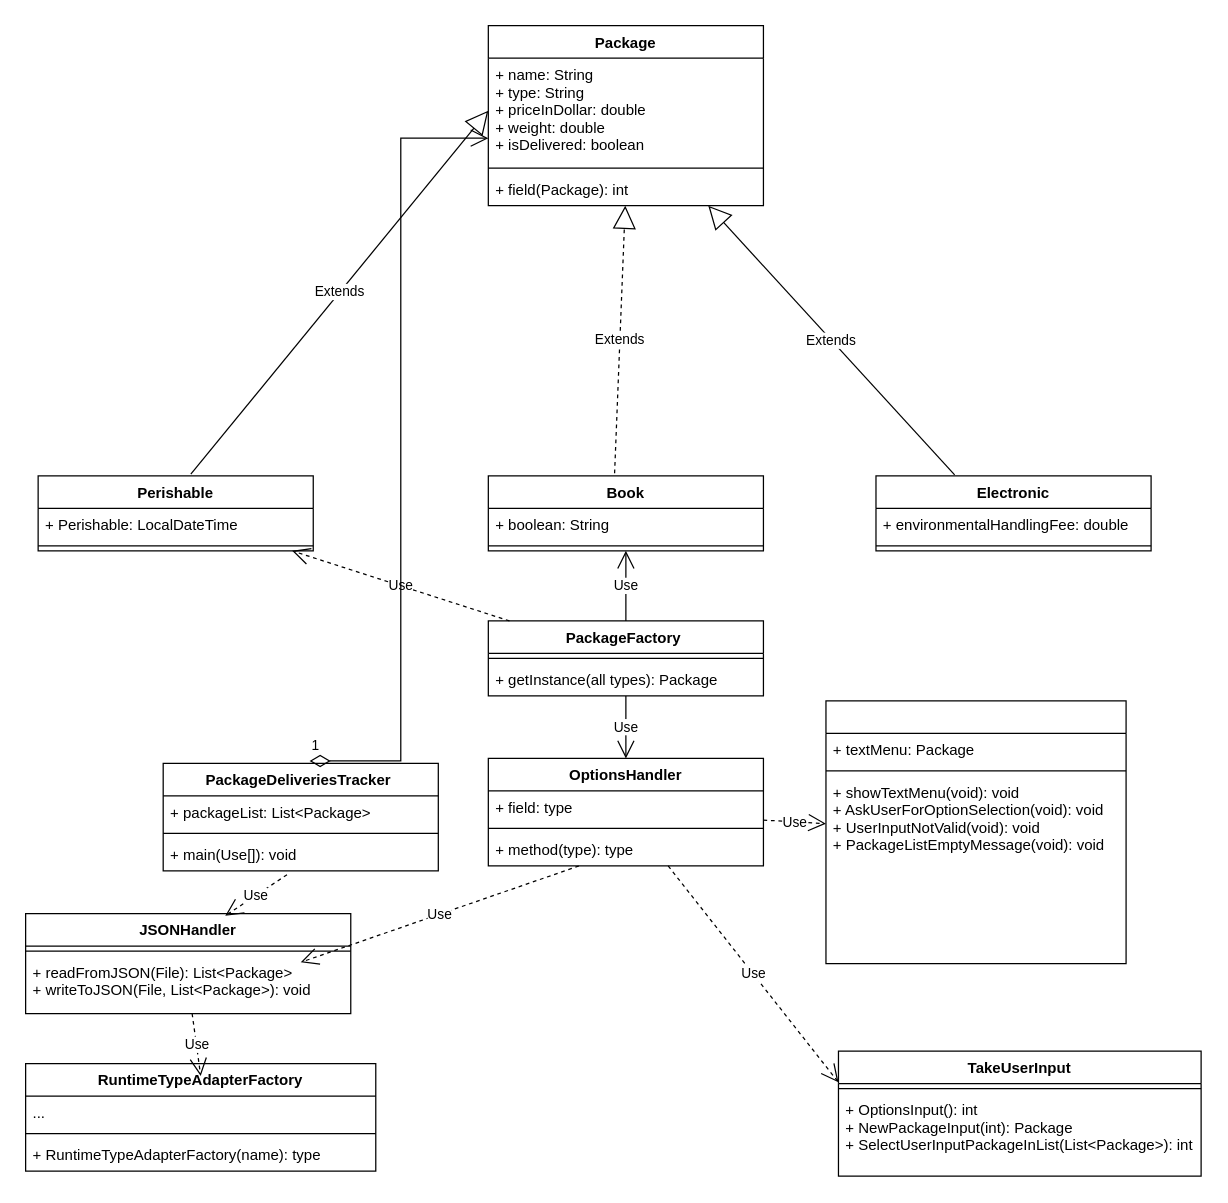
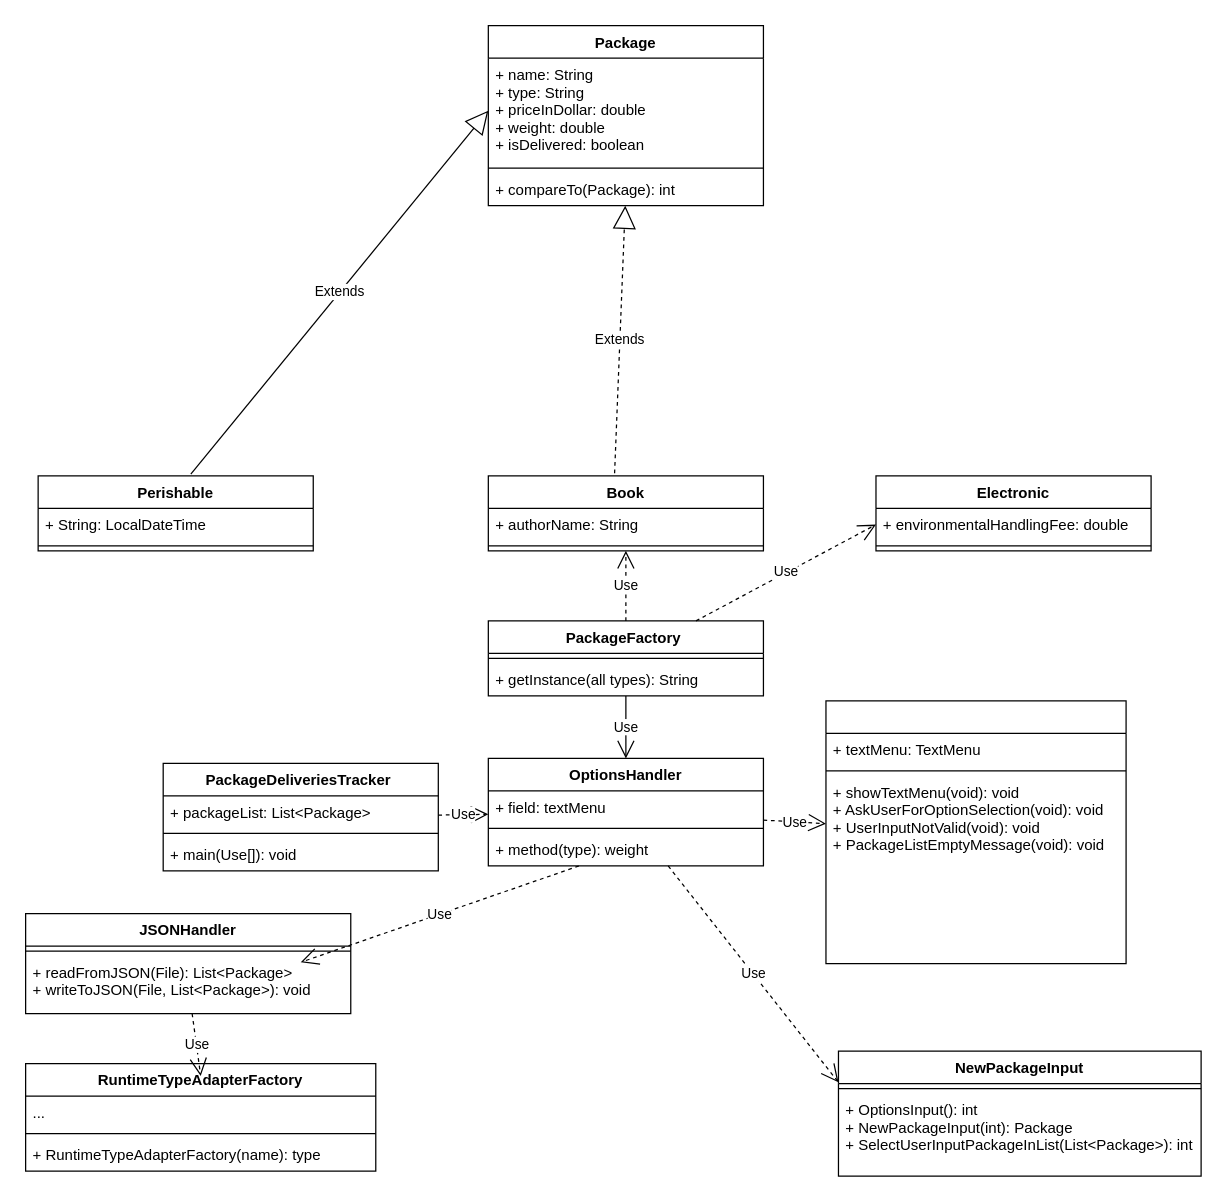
  <mxCell id="0" />
  <mxCell id="1" parent="0" />
  <mxCell id="2" value="PackageFactory " style="swimlane;fontStyle=1;align=center;verticalAlign=top;childLayout=stackLayout;horizontal=1;startSize=26;horizontalStack=0;resizeParent=1;resizeParentMax=0;resizeLast=0;collapsible=1;marginBottom=0;" parent="1" vertex="1"><mxGeometry x="390" y="496" width="220" height="60" as="geometry" /></mxCell>
  <mxCell id="3" value="" style="line;strokeWidth=1;fillColor=none;align=left;verticalAlign=middle;spacingTop=-1;spacingLeft=3;spacingRight=3;rotatable=0;labelPosition=right;points=[];portConstraint=eastwest;" parent="2" vertex="1"><mxGeometry y="26" width="220" height="8" as="geometry" /></mxCell>
- <mxCell id="4" value="+ getInstance(all types): Package" style="text;strokeColor=none;fillColor=none;align=left;verticalAlign=top;spacingLeft=4;spacingRight=4;overflow=hidden;rotatable=0;points=[[0,0.5],[1,0.5]];portConstraint=eastwest;" parent="2" vertex="1"><mxGeometry y="34" width="220" height="26" as="geometry" /></mxCell>
+ <mxCell id="4" value="+ getInstance(all types): String" style="text;strokeColor=none;fillColor=none;align=left;verticalAlign=top;spacingLeft=4;spacingRight=4;overflow=hidden;rotatable=0;points=[[0,0.5],[1,0.5]];portConstraint=eastwest;" parent="2" vertex="1"><mxGeometry y="34" width="220" height="26" as="geometry" /></mxCell>
  <mxCell id="5" value="Package" style="swimlane;fontStyle=1;align=center;verticalAlign=top;childLayout=stackLayout;horizontal=1;startSize=26;horizontalStack=0;resizeParent=1;resizeParentMax=0;resizeLast=0;collapsible=1;marginBottom=0;" parent="1" vertex="1"><mxGeometry x="390" width="220" height="144" as="geometry" y="20" /></mxCell>
  <mxCell id="6" value="+ name: String&#10;+ type: String&#10;+ priceInDollar: double&#10;+ weight: double&#10;+ isDelivered: boolean&#10;&#10;" style="text;strokeColor=none;fillColor=none;align=left;verticalAlign=top;spacingLeft=4;spacingRight=4;overflow=hidden;rotatable=0;points=[[0,0.5],[1,0.5]];portConstraint=eastwest;" parent="5" vertex="1"><mxGeometry y="26" width="220" height="84" as="geometry" /></mxCell>
  <mxCell id="7" value="" style="line;strokeWidth=1;fillColor=none;align=left;verticalAlign=middle;spacingTop=-1;spacingLeft=3;spacingRight=3;rotatable=0;labelPosition=right;points=[];portConstraint=eastwest;" parent="5" vertex="1"><mxGeometry y="110" width="220" height="8" as="geometry" /></mxCell>
- <mxCell id="8" value="+ field(Package): int" style="text;strokeColor=none;fillColor=none;align=left;verticalAlign=top;spacingLeft=4;spacingRight=4;overflow=hidden;rotatable=0;points=[[0,0.5],[1,0.5]];portConstraint=eastwest;" parent="5" vertex="1"><mxGeometry y="118" width="220" height="26" as="geometry" /></mxCell>
+ <mxCell id="8" value="+ compareTo(Package): int" style="text;strokeColor=none;fillColor=none;align=left;verticalAlign=top;spacingLeft=4;spacingRight=4;overflow=hidden;rotatable=0;points=[[0,0.5],[1,0.5]];portConstraint=eastwest;" parent="5" vertex="1"><mxGeometry y="118" width="220" height="26" as="geometry" /></mxCell>
  <mxCell id="9" value="PackageDeliveriesTracker " style="swimlane;fontStyle=1;align=center;verticalAlign=top;childLayout=stackLayout;horizontal=1;startSize=26;horizontalStack=0;resizeParent=1;resizeParentMax=0;resizeLast=0;collapsible=1;marginBottom=0;" parent="1" vertex="1"><mxGeometry x="130" y="610" width="220" height="86" as="geometry" /></mxCell>
  <mxCell id="10" value="+ packageList: List&lt;Package&gt;" style="text;strokeColor=none;fillColor=none;align=left;verticalAlign=top;spacingLeft=4;spacingRight=4;overflow=hidden;rotatable=0;points=[[0,0.5],[1,0.5]];portConstraint=eastwest;" parent="9" vertex="1"><mxGeometry y="26" width="220" height="26" as="geometry" /></mxCell>
  <mxCell id="11" value="" style="line;strokeWidth=1;fillColor=none;align=left;verticalAlign=middle;spacingTop=-1;spacingLeft=3;spacingRight=3;rotatable=0;labelPosition=right;points=[];portConstraint=eastwest;" parent="9" vertex="1"><mxGeometry y="52" width="220" height="8" as="geometry" /></mxCell>
  <mxCell id="12" value="+ main(Use[]): void" style="text;strokeColor=none;fillColor=none;align=left;verticalAlign=top;spacingLeft=4;spacingRight=4;overflow=hidden;rotatable=0;points=[[0,0.5],[1,0.5]];portConstraint=eastwest;" parent="9" vertex="1"><mxGeometry y="60" width="220" height="26" as="geometry" /></mxCell>
  <mxCell id="13" value="JSONHandler" style="swimlane;fontStyle=1;align=center;verticalAlign=top;childLayout=stackLayout;horizontal=1;startSize=26;horizontalStack=0;resizeParent=1;resizeParentMax=0;resizeLast=0;collapsible=1;marginBottom=0;" parent="1" vertex="1"><mxGeometry x="20" y="730" width="260" height="80" as="geometry" /></mxCell>
  <mxCell id="14" value="" style="line;strokeWidth=1;fillColor=none;align=left;verticalAlign=middle;spacingTop=-1;spacingLeft=3;spacingRight=3;rotatable=0;labelPosition=right;points=[];portConstraint=eastwest;" parent="13" vertex="1"><mxGeometry y="26" width="260" height="8" as="geometry" /></mxCell>
  <mxCell id="15" value="+ readFromJSON(File): List&lt;Package&gt;&#10;+ writeToJSON(File, List&lt;Package&gt;): void" style="text;strokeColor=none;fillColor=none;align=left;verticalAlign=top;spacingLeft=4;spacingRight=4;overflow=hidden;rotatable=0;points=[[0,0.5],[1,0.5]];portConstraint=eastwest;" parent="13" vertex="1"><mxGeometry y="34" width="260" height="46" as="geometry" /></mxCell>
  <mxCell id="16" value="OptionsHandler" style="swimlane;fontStyle=1;align=center;verticalAlign=top;childLayout=stackLayout;horizontal=1;startSize=26;horizontalStack=0;resizeParent=1;resizeParentMax=0;resizeLast=0;collapsible=1;marginBottom=0;" parent="1" vertex="1"><mxGeometry x="390" y="606" width="220" height="86" as="geometry" /></mxCell>
- <mxCell id="17" value="+ field: type" style="text;strokeColor=none;fillColor=none;align=left;verticalAlign=top;spacingLeft=4;spacingRight=4;overflow=hidden;rotatable=0;points=[[0,0.5],[1,0.5]];portConstraint=eastwest;" parent="16" vertex="1"><mxGeometry y="26" width="220" height="26" as="geometry" /></mxCell>
+ <mxCell id="17" value="+ field: textMenu" style="text;strokeColor=none;fillColor=none;align=left;verticalAlign=top;spacingLeft=4;spacingRight=4;overflow=hidden;rotatable=0;points=[[0,0.5],[1,0.5]];portConstraint=eastwest;" parent="16" vertex="1"><mxGeometry y="26" width="220" height="26" as="geometry" /></mxCell>
  <mxCell id="18" value="" style="line;strokeWidth=1;fillColor=none;align=left;verticalAlign=middle;spacingTop=-1;spacingLeft=3;spacingRight=3;rotatable=0;labelPosition=right;points=[];portConstraint=eastwest;" parent="16" vertex="1"><mxGeometry y="52" width="220" height="8" as="geometry" /></mxCell>
- <mxCell id="19" value="+ method(type): type" style="text;strokeColor=none;fillColor=none;align=left;verticalAlign=top;spacingLeft=4;spacingRight=4;overflow=hidden;rotatable=0;points=[[0,0.5],[1,0.5]];portConstraint=eastwest;" parent="16" vertex="1"><mxGeometry y="60" width="220" height="26" as="geometry" /></mxCell>
+ <mxCell id="19" value="+ method(type): weight" style="text;strokeColor=none;fillColor=none;align=left;verticalAlign=top;spacingLeft=4;spacingRight=4;overflow=hidden;rotatable=0;points=[[0,0.5],[1,0.5]];portConstraint=eastwest;" parent="16" vertex="1"><mxGeometry y="60" width="220" height="26" as="geometry" /></mxCell>
  <mxCell id="20" value="" style="swimlane;fontStyle=1;align=center;verticalAlign=top;childLayout=stackLayout;horizontal=1;startSize=26;horizontalStack=0;resizeParent=1;resizeParentMax=0;resizeLast=0;collapsible=1;marginBottom=0;" parent="1" vertex="1"><mxGeometry x="660" y="560" width="240" height="210" as="geometry" /></mxCell>
- <mxCell id="21" value="+ textMenu: Package" style="text;strokeColor=none;fillColor=none;align=left;verticalAlign=top;spacingLeft=4;spacingRight=4;overflow=hidden;rotatable=0;points=[[0,0.5],[1,0.5]];portConstraint=eastwest;" parent="20" vertex="1"><mxGeometry y="26" width="240" height="26" as="geometry" /></mxCell>
+ <mxCell id="21" value="+ textMenu: TextMenu" style="text;strokeColor=none;fillColor=none;align=left;verticalAlign=top;spacingLeft=4;spacingRight=4;overflow=hidden;rotatable=0;points=[[0,0.5],[1,0.5]];portConstraint=eastwest;" parent="20" vertex="1"><mxGeometry y="26" width="240" height="26" as="geometry" /></mxCell>
  <mxCell id="22" value="" style="line;strokeWidth=1;fillColor=none;align=left;verticalAlign=middle;spacingTop=-1;spacingLeft=3;spacingRight=3;rotatable=0;labelPosition=right;points=[];portConstraint=eastwest;" parent="20" vertex="1"><mxGeometry y="52" width="240" height="8" as="geometry" /></mxCell>
  <mxCell id="23" value="+ showTextMenu(void): void&#10;+ AskUserForOptionSelection(void): void&#10;+ UserInputNotValid(void): void&#10;+ PackageListEmptyMessage(void): void&#10;" style="text;strokeColor=none;fillColor=none;align=left;verticalAlign=top;spacingLeft=4;spacingRight=4;overflow=hidden;rotatable=0;points=[[0,0.5],[1,0.5]];portConstraint=eastwest;" parent="20" vertex="1"><mxGeometry y="60" width="240" height="150" as="geometry" /></mxCell>
  <mxCell id="24" value="Perishable" style="swimlane;fontStyle=1;align=center;verticalAlign=top;childLayout=stackLayout;horizontal=1;startSize=26;horizontalStack=0;resizeParent=1;resizeParentMax=0;resizeLast=0;collapsible=1;marginBottom=0;" parent="1" vertex="1"><mxGeometry x="30" y="380" width="220" height="60" as="geometry" /></mxCell>
- <mxCell id="25" value="+ Perishable: LocalDateTime" style="text;strokeColor=none;fillColor=none;align=left;verticalAlign=top;spacingLeft=4;spacingRight=4;overflow=hidden;rotatable=0;points=[[0,0.5],[1,0.5]];portConstraint=eastwest;" parent="24" vertex="1"><mxGeometry y="26" width="220" height="26" as="geometry" /></mxCell>
+ <mxCell id="25" value="+ String: LocalDateTime" style="text;strokeColor=none;fillColor=none;align=left;verticalAlign=top;spacingLeft=4;spacingRight=4;overflow=hidden;rotatable=0;points=[[0,0.5],[1,0.5]];portConstraint=eastwest;" parent="24" vertex="1"><mxGeometry y="26" width="220" height="26" as="geometry" /></mxCell>
  <mxCell id="26" value="" style="line;strokeWidth=1;fillColor=none;align=left;verticalAlign=middle;spacingTop=-1;spacingLeft=3;spacingRight=3;rotatable=0;labelPosition=right;points=[];portConstraint=eastwest;" parent="24" vertex="1"><mxGeometry y="52" width="220" height="8" as="geometry" /></mxCell>
- <mxCell id="27" value="TakeUserInput" style="swimlane;fontStyle=1;align=center;verticalAlign=top;childLayout=stackLayout;horizontal=1;startSize=26;horizontalStack=0;resizeParent=1;resizeParentMax=0;resizeLast=0;collapsible=1;marginBottom=0;" vertex="1" parent="1"><mxGeometry x="670" y="840" width="290" height="100" as="geometry" /></mxCell>
+ <mxCell id="27" value="NewPackageInput" style="swimlane;fontStyle=1;align=center;verticalAlign=top;childLayout=stackLayout;horizontal=1;startSize=26;horizontalStack=0;resizeParent=1;resizeParentMax=0;resizeLast=0;collapsible=1;marginBottom=0;" vertex="1" parent="1"><mxGeometry x="670" y="840" width="290" height="100" as="geometry" /></mxCell>
  <mxCell id="28" value="" style="line;strokeWidth=1;fillColor=none;align=left;verticalAlign=middle;spacingTop=-1;spacingLeft=3;spacingRight=3;rotatable=0;labelPosition=right;points=[];portConstraint=eastwest;" vertex="1" parent="27"><mxGeometry y="26" width="290" height="8" as="geometry" /></mxCell>
  <mxCell id="29" value="+ OptionsInput(): int&#10;+ NewPackageInput(int): Package&#10;+ SelectUserInputPackageInList(List&lt;Package&gt;): int&#10;&#10;" style="text;strokeColor=none;fillColor=none;align=left;verticalAlign=top;spacingLeft=4;spacingRight=4;overflow=hidden;rotatable=0;points=[[0,0.5],[1,0.5]];portConstraint=eastwest;" vertex="1" parent="27"><mxGeometry y="34" width="290" height="66" as="geometry" /></mxCell>
  <mxCell id="30" value="Book&#10;" style="swimlane;fontStyle=1;align=center;verticalAlign=top;childLayout=stackLayout;horizontal=1;startSize=26;horizontalStack=0;resizeParent=1;resizeParentMax=0;resizeLast=0;collapsible=1;marginBottom=0;" vertex="1" parent="1"><mxGeometry x="390" y="380" width="220" height="60" as="geometry" /></mxCell>
- <mxCell id="31" value="+ boolean: String" style="text;strokeColor=none;fillColor=none;align=left;verticalAlign=top;spacingLeft=4;spacingRight=4;overflow=hidden;rotatable=0;points=[[0,0.5],[1,0.5]];portConstraint=eastwest;" vertex="1" parent="30"><mxGeometry y="26" width="220" height="26" as="geometry" /></mxCell>
+ <mxCell id="31" value="+ authorName: String" style="text;strokeColor=none;fillColor=none;align=left;verticalAlign=top;spacingLeft=4;spacingRight=4;overflow=hidden;rotatable=0;points=[[0,0.5],[1,0.5]];portConstraint=eastwest;" vertex="1" parent="30"><mxGeometry y="26" width="220" height="26" as="geometry" /></mxCell>
  <mxCell id="32" value="" style="line;strokeWidth=1;fillColor=none;align=left;verticalAlign=middle;spacingTop=-1;spacingLeft=3;spacingRight=3;rotatable=0;labelPosition=right;points=[];portConstraint=eastwest;" vertex="1" parent="30"><mxGeometry y="52" width="220" height="8" as="geometry" /></mxCell>
  <mxCell id="33" value="Electronic" style="swimlane;fontStyle=1;align=center;verticalAlign=top;childLayout=stackLayout;horizontal=1;startSize=26;horizontalStack=0;resizeParent=1;resizeParentMax=0;resizeLast=0;collapsible=1;marginBottom=0;" vertex="1" parent="1"><mxGeometry x="700" y="380" width="220" height="60" as="geometry" /></mxCell>
  <mxCell id="34" value="+ environmentalHandlingFee: double" style="text;strokeColor=none;fillColor=none;align=left;verticalAlign=top;spacingLeft=4;spacingRight=4;overflow=hidden;rotatable=0;points=[[0,0.5],[1,0.5]];portConstraint=eastwest;" vertex="1" parent="33"><mxGeometry y="26" width="220" height="26" as="geometry" /></mxCell>
  <mxCell id="35" value="" style="line;strokeWidth=1;fillColor=none;align=left;verticalAlign=middle;spacingTop=-1;spacingLeft=3;spacingRight=3;rotatable=0;labelPosition=right;points=[];portConstraint=eastwest;" vertex="1" parent="33"><mxGeometry y="52" width="220" height="8" as="geometry" /></mxCell>
  <mxCell id="36" value="RuntimeTypeAdapterFactory" style="swimlane;fontStyle=1;align=center;verticalAlign=top;childLayout=stackLayout;horizontal=1;startSize=26;horizontalStack=0;resizeParent=1;resizeParentMax=0;resizeLast=0;collapsible=1;marginBottom=0;" vertex="1" parent="1"><mxGeometry x="20" y="850" width="280" height="86" as="geometry" /></mxCell>
  <mxCell id="37" value="..." style="text;strokeColor=none;fillColor=none;align=left;verticalAlign=top;spacingLeft=4;spacingRight=4;overflow=hidden;rotatable=0;points=[[0,0.5],[1,0.5]];portConstraint=eastwest;" vertex="1" parent="36"><mxGeometry y="26" width="280" height="26" as="geometry" /></mxCell>
  <mxCell id="38" value="" style="line;strokeWidth=1;fillColor=none;align=left;verticalAlign=middle;spacingTop=-1;spacingLeft=3;spacingRight=3;rotatable=0;labelPosition=right;points=[];portConstraint=eastwest;" vertex="1" parent="36"><mxGeometry y="52" width="280" height="8" as="geometry" /></mxCell>
  <mxCell id="39" value="+ RuntimeTypeAdapterFactory(name): type" style="text;strokeColor=none;fillColor=none;align=left;verticalAlign=top;spacingLeft=4;spacingRight=4;overflow=hidden;rotatable=0;points=[[0,0.5],[1,0.5]];portConstraint=eastwest;" vertex="1" parent="36"><mxGeometry y="60" width="280" height="26" as="geometry" /></mxCell>
  <mxCell id="40" value="Extends" style="endArrow=block;endSize=16;endFill=0;html=1;rounded=0;exitX=0.555;exitY=-0.023;exitDx=0;exitDy=0;exitPerimeter=0;entryX=0;entryY=0.5;entryDx=0;entryDy=0;" edge="1" parent="1" source="24" target="6"><mxGeometry width="160" relative="1" as="geometry"><mxPoint x="170" y="70" as="sourcePoint" /><mxPoint x="330" y="70" as="targetPoint" /></mxGeometry></mxCell>
- <mxCell id="41" value="Extends" style="endArrow=block;endSize=16;endFill=0;html=1;rounded=0;exitX=0.286;exitY=-0.012;exitDx=0;exitDy=0;exitPerimeter=0;" edge="1" parent="1" source="33" target="5"><mxGeometry width="160" relative="1" as="geometry"><mxPoint x="162.1" y="148.022" as="sourcePoint" /><mxPoint x="400" y="69" as="targetPoint" /></mxGeometry></mxCell>
  <mxCell id="42" value="Extends" style="endArrow=block;endSize=16;endFill=0;html=1;rounded=0;exitX=0.459;exitY=-0.035;exitDx=0;exitDy=0;exitPerimeter=0;dashed=1;" edge="1" parent="1" source="30" target="8"><mxGeometry width="160" relative="1" as="geometry"><mxPoint x="490" y="130" as="sourcePoint" /><mxPoint x="477.9" y="79" as="targetPoint" /></mxGeometry></mxCell>
- <mxCell id="43" value="Use" style="endArrow=open;endSize=12;dashed=1;html=1;rounded=0;" edge="1" parent="1" source="2" target="24"><mxGeometry width="160" relative="1" as="geometry"><mxPoint x="160" y="280" as="sourcePoint" /><mxPoint x="320" y="280" as="targetPoint" /></mxGeometry></mxCell>
- <mxCell id="44" value="Use" style="endArrow=open;endSize=12;dashed=0;html=1;rounded=0;" edge="1" parent="1" source="2" target="30"><mxGeometry width="160" relative="1" as="geometry"><mxPoint x="210" y="310" as="sourcePoint" /><mxPoint x="370" y="310" as="targetPoint" /></mxGeometry></mxCell>
+ <mxCell id="44" value="Use" style="endArrow=open;endSize=12;dashed=1;html=1;rounded=0;" edge="1" parent="1" source="2" target="30"><mxGeometry width="160" relative="1" as="geometry"><mxPoint x="210" y="310" as="sourcePoint" /><mxPoint x="370" y="310" as="targetPoint" /></mxGeometry></mxCell>
+ <mxCell id="45" value="Use" style="endArrow=open;endSize=12;dashed=1;html=1;rounded=0;entryX=0;entryY=0.5;entryDx=0;entryDy=0;" edge="1" parent="1" source="2" target="34"><mxGeometry width="160" relative="1" as="geometry"><mxPoint x="220" y="320" as="sourcePoint" /><mxPoint x="380" y="320" as="targetPoint" /></mxGeometry></mxCell>
  <mxCell id="46" value="Use" style="endArrow=open;endSize=12;dashed=1;html=1;rounded=0;" edge="1" parent="1" source="16" target="20"><mxGeometry width="160" relative="1" as="geometry"><mxPoint x="230" y="330" as="sourcePoint" /><mxPoint x="390" y="330" as="targetPoint" /></mxGeometry></mxCell>
  <mxCell id="47" value="Use" style="endArrow=open;endSize=12;dashed=1;html=1;rounded=0;entryX=0;entryY=0.25;entryDx=0;entryDy=0;" edge="1" parent="1" source="16" target="27"><mxGeometry width="160" relative="1" as="geometry"><mxPoint x="240" y="340" as="sourcePoint" /><mxPoint x="400" y="340" as="targetPoint" /></mxGeometry></mxCell>
+ <mxCell id="48" value="Use" style="endArrow=open;endSize=12;dashed=1;html=1;rounded=0;" edge="1" parent="1" source="9" target="16"><mxGeometry width="160" relative="1" as="geometry"><mxPoint x="250" y="350" as="sourcePoint" /><mxPoint x="410" y="350" as="targetPoint" /></mxGeometry></mxCell>
  <mxCell id="49" value="Use" style="endArrow=open;endSize=12;dashed=0;html=1;rounded=0;" edge="1" parent="1" source="2" target="16"><mxGeometry width="160" relative="1" as="geometry"><mxPoint x="260" y="360" as="sourcePoint" /><mxPoint x="420" y="360" as="targetPoint" /></mxGeometry></mxCell>
- <mxCell id="50" value="1" style="endArrow=open;html=1;endSize=12;startArrow=diamondThin;startSize=14;startFill=0;edgeStyle=orthogonalEdgeStyle;align=left;verticalAlign=bottom;rounded=0;exitX=0.532;exitY=-0.023;exitDx=0;exitDy=0;exitPerimeter=0;" edge="1" parent="1" source="9" target="5"><mxGeometry x="-1" y="3" relative="1" as="geometry"><mxPoint x="320" y="270" as="sourcePoint" /><mxPoint x="480" y="270" as="targetPoint" /><Array as="points"><mxPoint x="320" y="608" /><mxPoint x="320" y="110" /></Array></mxGeometry></mxCell>
  <mxCell id="51" value="Use" style="endArrow=open;endSize=12;dashed=1;html=1;rounded=0;entryX=0.5;entryY=0.116;entryDx=0;entryDy=0;entryPerimeter=0;" edge="1" parent="1" source="15" target="36"><mxGeometry width="160" relative="1" as="geometry"><mxPoint x="270" y="370" as="sourcePoint" /><mxPoint x="430" y="370" as="targetPoint" /></mxGeometry></mxCell>
- <mxCell id="52" value="Use" style="endArrow=open;endSize=12;dashed=1;html=1;rounded=0;entryX=0.614;entryY=0.023;entryDx=0;entryDy=0;entryPerimeter=0;exitX=0.45;exitY=1.115;exitDx=0;exitDy=0;exitPerimeter=0;" edge="1" parent="1" source="12" target="13"><mxGeometry width="160" relative="1" as="geometry"><mxPoint x="280" y="380" as="sourcePoint" /><mxPoint x="440" y="380" as="targetPoint" /></mxGeometry></mxCell>
  <mxCell id="53" value="Use" style="endArrow=open;endSize=12;dashed=1;html=1;rounded=0;entryX=1;entryY=0.5;entryDx=0;entryDy=0;" edge="1" parent="1" source="19"><mxGeometry width="160" relative="1" as="geometry"><mxPoint x="290" y="390" as="sourcePoint" /><mxPoint x="240" y="769" as="targetPoint" /></mxGeometry></mxCell>
